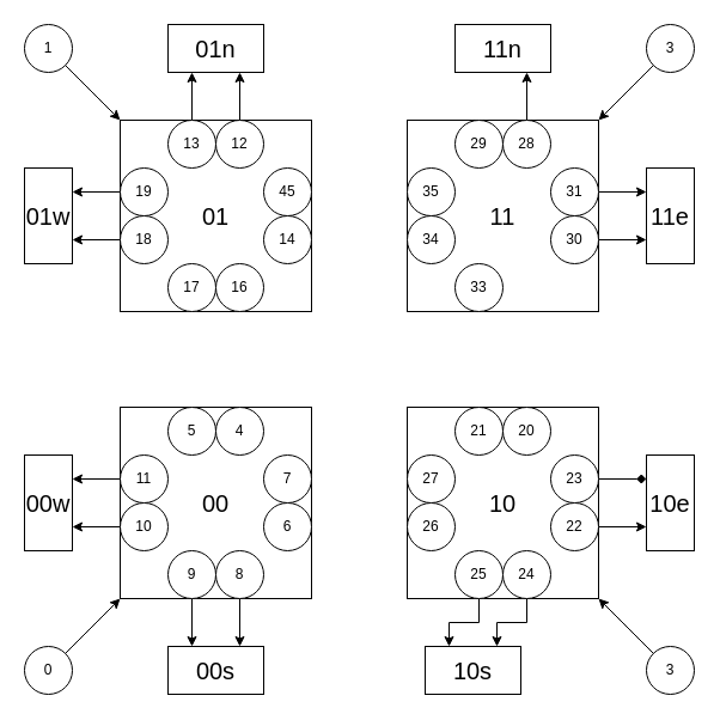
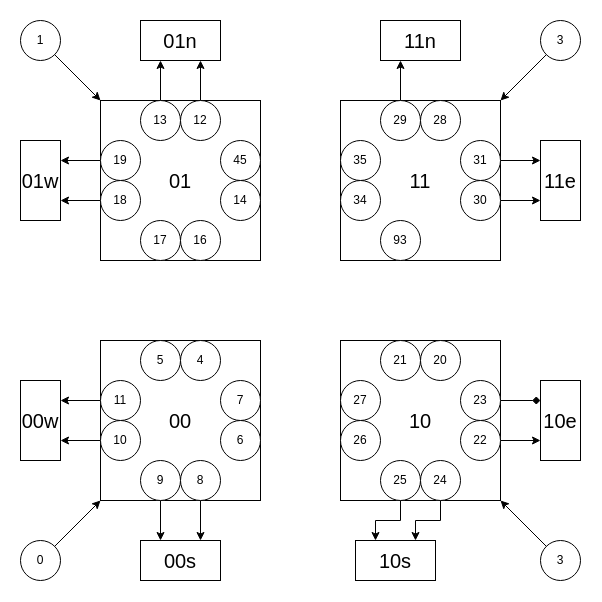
  <mxCell id="0" />
  <mxCell id="1" parent="0" />
  <mxCell id="2" value="&lt;font style=&quot;font-size: 20px&quot;&gt;01&lt;/font&gt;" style="whiteSpace=wrap;html=1;aspect=fixed;" vertex="1" parent="1"><mxGeometry x="100" y="100" width="160" height="160" as="geometry" /></mxCell>
  <mxCell id="3" style="edgeStyle=orthogonalEdgeStyle;rounded=0;orthogonalLoop=1;jettySize=auto;html=1;exitX=0.5;exitY=0;exitDx=0;exitDy=0;entryX=0.25;entryY=1;entryDx=0;entryDy=0;fontSize=20;" edge="1" parent="1" source="4" target="65"><mxGeometry relative="1" as="geometry" /></mxCell>
  <mxCell id="4" value="13" style="ellipse;whiteSpace=wrap;html=1;aspect=fixed;" vertex="1" parent="1"><mxGeometry x="140" y="100" width="40" height="40" as="geometry" /></mxCell>
  <mxCell id="5" style="edgeStyle=orthogonalEdgeStyle;rounded=0;orthogonalLoop=1;jettySize=auto;html=1;exitX=0.5;exitY=0;exitDx=0;exitDy=0;entryX=0.75;entryY=1;entryDx=0;entryDy=0;fontSize=20;" edge="1" parent="1" source="6" target="65"><mxGeometry relative="1" as="geometry" /></mxCell>
  <mxCell id="6" value="12" style="ellipse;whiteSpace=wrap;html=1;aspect=fixed;" vertex="1" parent="1"><mxGeometry x="180" y="100" width="40" height="40" as="geometry" /></mxCell>
  <mxCell id="7" value="17" style="ellipse;whiteSpace=wrap;html=1;aspect=fixed;" vertex="1" parent="1"><mxGeometry x="140" y="220" width="40" height="40" as="geometry" /></mxCell>
  <mxCell id="8" value="16" style="ellipse;whiteSpace=wrap;html=1;aspect=fixed;" vertex="1" parent="1"><mxGeometry x="180" y="220" width="40" height="40" as="geometry" /></mxCell>
  <mxCell id="9" style="edgeStyle=orthogonalEdgeStyle;rounded=0;orthogonalLoop=1;jettySize=auto;html=1;exitX=0;exitY=0.5;exitDx=0;exitDy=0;entryX=1;entryY=0.25;entryDx=0;entryDy=0;fontSize=20;" edge="1" parent="1" source="10" target="64"><mxGeometry relative="1" as="geometry" /></mxCell>
  <mxCell id="10" value="19" style="ellipse;whiteSpace=wrap;html=1;aspect=fixed;" vertex="1" parent="1"><mxGeometry x="100" y="140" width="40" height="40" as="geometry" /></mxCell>
  <mxCell id="11" style="edgeStyle=orthogonalEdgeStyle;rounded=0;orthogonalLoop=1;jettySize=auto;html=1;exitX=0;exitY=0.5;exitDx=0;exitDy=0;entryX=1;entryY=0.75;entryDx=0;entryDy=0;fontSize=20;" edge="1" parent="1" source="12" target="64"><mxGeometry relative="1" as="geometry" /></mxCell>
  <mxCell id="12" value="18" style="ellipse;whiteSpace=wrap;html=1;aspect=fixed;" vertex="1" parent="1"><mxGeometry x="100" y="180" width="40" height="40" as="geometry" /></mxCell>
  <mxCell id="13" value="45" style="ellipse;whiteSpace=wrap;html=1;aspect=fixed;" vertex="1" parent="1"><mxGeometry x="220" y="140" width="40" height="40" as="geometry" /></mxCell>
  <mxCell id="14" value="14" style="ellipse;whiteSpace=wrap;html=1;aspect=fixed;" vertex="1" parent="1"><mxGeometry x="220" y="180" width="40" height="40" as="geometry" /></mxCell>
  <mxCell id="15" value="&lt;font style=&quot;font-size: 20px&quot;&gt;11&lt;/font&gt;" style="whiteSpace=wrap;html=1;aspect=fixed;" vertex="1" parent="1"><mxGeometry x="340" y="100" width="160" height="160" as="geometry" /></mxCell>
+ <mxCell id="16" style="edgeStyle=orthogonalEdgeStyle;rounded=0;orthogonalLoop=1;jettySize=auto;html=1;exitX=0.5;exitY=0;exitDx=0;exitDy=0;entryX=0.25;entryY=1;entryDx=0;entryDy=0;fontSize=20;" edge="1" parent="1" source="17" target="66"><mxGeometry relative="1" as="geometry" /></mxCell>
  <mxCell id="17" value="29" style="ellipse;whiteSpace=wrap;html=1;aspect=fixed;" vertex="1" parent="1"><mxGeometry x="380" y="100" width="40" height="40" as="geometry" /></mxCell>
- <mxCell id="18" style="edgeStyle=orthogonalEdgeStyle;rounded=0;orthogonalLoop=1;jettySize=auto;html=1;exitX=0.5;exitY=0;exitDx=0;exitDy=0;entryX=0.75;entryY=1;entryDx=0;entryDy=0;fontSize=20;" edge="1" parent="1" source="19" target="66"><mxGeometry relative="1" as="geometry" /></mxCell>
  <mxCell id="19" value="28" style="ellipse;whiteSpace=wrap;html=1;aspect=fixed;" vertex="1" parent="1"><mxGeometry x="420" y="100" width="40" height="40" as="geometry" /></mxCell>
- <mxCell id="20" value="33" style="ellipse;whiteSpace=wrap;html=1;aspect=fixed;" vertex="1" parent="1"><mxGeometry x="380" y="220" width="40" height="40" as="geometry" /></mxCell>
+ <mxCell id="20" value="93" style="ellipse;whiteSpace=wrap;html=1;aspect=fixed;" vertex="1" parent="1"><mxGeometry x="380" y="220" width="40" height="40" as="geometry" /></mxCell>
  <mxCell id="21" value="35" style="ellipse;whiteSpace=wrap;html=1;aspect=fixed;" vertex="1" parent="1"><mxGeometry x="340" y="140" width="40" height="40" as="geometry" /></mxCell>
  <mxCell id="22" value="34" style="ellipse;whiteSpace=wrap;html=1;aspect=fixed;" vertex="1" parent="1"><mxGeometry x="340" y="180" width="40" height="40" as="geometry" /></mxCell>
  <mxCell id="23" style="edgeStyle=orthogonalEdgeStyle;rounded=0;orthogonalLoop=1;jettySize=auto;html=1;exitX=1;exitY=0.5;exitDx=0;exitDy=0;entryX=0;entryY=0.25;entryDx=0;entryDy=0;fontSize=20;" edge="1" parent="1" source="24" target="68"><mxGeometry relative="1" as="geometry" /></mxCell>
  <mxCell id="24" value="31" style="ellipse;whiteSpace=wrap;html=1;aspect=fixed;" vertex="1" parent="1"><mxGeometry x="460" y="140" width="40" height="40" as="geometry" /></mxCell>
  <mxCell id="25" style="edgeStyle=orthogonalEdgeStyle;rounded=0;orthogonalLoop=1;jettySize=auto;html=1;exitX=1;exitY=0.5;exitDx=0;exitDy=0;entryX=0;entryY=0.75;entryDx=0;entryDy=0;fontSize=20;" edge="1" parent="1" source="26" target="68"><mxGeometry relative="1" as="geometry" /></mxCell>
  <mxCell id="26" value="30" style="ellipse;whiteSpace=wrap;html=1;aspect=fixed;" vertex="1" parent="1"><mxGeometry x="460" y="180" width="40" height="40" as="geometry" /></mxCell>
  <mxCell id="27" value="&lt;font style=&quot;font-size: 20px&quot;&gt;00&lt;/font&gt;" style="whiteSpace=wrap;html=1;aspect=fixed;" vertex="1" parent="1"><mxGeometry x="100" y="340" width="160" height="160" as="geometry" /></mxCell>
  <mxCell id="28" value="5" style="ellipse;whiteSpace=wrap;html=1;aspect=fixed;" vertex="1" parent="1"><mxGeometry x="140" y="340" width="40" height="40" as="geometry" /></mxCell>
  <mxCell id="29" value="4" style="ellipse;whiteSpace=wrap;html=1;aspect=fixed;" vertex="1" parent="1"><mxGeometry x="180" y="340" width="40" height="40" as="geometry" /></mxCell>
  <mxCell id="30" style="edgeStyle=orthogonalEdgeStyle;rounded=0;orthogonalLoop=1;jettySize=auto;html=1;exitX=0.5;exitY=1;exitDx=0;exitDy=0;entryX=0.25;entryY=0;entryDx=0;entryDy=0;fontSize=20;" edge="1" parent="1" source="31" target="61"><mxGeometry relative="1" as="geometry" /></mxCell>
  <mxCell id="31" value="9" style="ellipse;whiteSpace=wrap;html=1;aspect=fixed;" vertex="1" parent="1"><mxGeometry x="140" y="460" width="40" height="40" as="geometry" /></mxCell>
  <mxCell id="32" style="edgeStyle=orthogonalEdgeStyle;rounded=0;orthogonalLoop=1;jettySize=auto;html=1;exitX=0.5;exitY=1;exitDx=0;exitDy=0;entryX=0.75;entryY=0;entryDx=0;entryDy=0;fontSize=20;" edge="1" parent="1" source="33" target="61"><mxGeometry relative="1" as="geometry" /></mxCell>
  <mxCell id="33" value="8" style="ellipse;whiteSpace=wrap;html=1;aspect=fixed;" vertex="1" parent="1"><mxGeometry x="180" y="460" width="40" height="40" as="geometry" /></mxCell>
  <mxCell id="34" style="edgeStyle=orthogonalEdgeStyle;rounded=0;orthogonalLoop=1;jettySize=auto;html=1;exitX=0;exitY=0.5;exitDx=0;exitDy=0;entryX=1;entryY=0.25;entryDx=0;entryDy=0;fontSize=20;" edge="1" parent="1" source="35" target="63"><mxGeometry relative="1" as="geometry" /></mxCell>
  <mxCell id="35" value="11" style="ellipse;whiteSpace=wrap;html=1;aspect=fixed;" vertex="1" parent="1"><mxGeometry x="100" y="380" width="40" height="40" as="geometry" /></mxCell>
  <mxCell id="36" style="edgeStyle=orthogonalEdgeStyle;rounded=0;orthogonalLoop=1;jettySize=auto;html=1;exitX=0;exitY=0.5;exitDx=0;exitDy=0;entryX=1;entryY=0.75;entryDx=0;entryDy=0;fontSize=20;" edge="1" parent="1" source="37" target="63"><mxGeometry relative="1" as="geometry" /></mxCell>
  <mxCell id="37" value="10" style="ellipse;whiteSpace=wrap;html=1;aspect=fixed;" vertex="1" parent="1"><mxGeometry x="100" y="420" width="40" height="40" as="geometry" /></mxCell>
  <mxCell id="38" value="7" style="ellipse;whiteSpace=wrap;html=1;aspect=fixed;" vertex="1" parent="1"><mxGeometry x="220" y="380" width="40" height="40" as="geometry" /></mxCell>
  <mxCell id="39" value="6" style="ellipse;whiteSpace=wrap;html=1;aspect=fixed;" vertex="1" parent="1"><mxGeometry x="220" y="420" width="40" height="40" as="geometry" /></mxCell>
  <mxCell id="40" value="&lt;font style=&quot;font-size: 20px&quot;&gt;10&lt;/font&gt;" style="whiteSpace=wrap;html=1;aspect=fixed;" vertex="1" parent="1"><mxGeometry x="340" y="340" width="160" height="160" as="geometry" /></mxCell>
  <mxCell id="41" value="21" style="ellipse;whiteSpace=wrap;html=1;aspect=fixed;" vertex="1" parent="1"><mxGeometry x="380" y="340" width="40" height="40" as="geometry" /></mxCell>
  <mxCell id="42" value="20" style="ellipse;whiteSpace=wrap;html=1;aspect=fixed;" vertex="1" parent="1"><mxGeometry x="420" y="340" width="40" height="40" as="geometry" /></mxCell>
  <mxCell id="43" style="edgeStyle=orthogonalEdgeStyle;rounded=0;orthogonalLoop=1;jettySize=auto;html=1;exitX=0.5;exitY=1;exitDx=0;exitDy=0;entryX=0.25;entryY=0;entryDx=0;entryDy=0;fontSize=20;" edge="1" parent="1" source="44" target="62"><mxGeometry relative="1" as="geometry" /></mxCell>
  <mxCell id="44" value="25" style="ellipse;whiteSpace=wrap;html=1;aspect=fixed;" vertex="1" parent="1"><mxGeometry x="380" y="460" width="40" height="40" as="geometry" /></mxCell>
  <mxCell id="45" style="edgeStyle=orthogonalEdgeStyle;rounded=0;orthogonalLoop=1;jettySize=auto;html=1;exitX=0.5;exitY=1;exitDx=0;exitDy=0;entryX=0.75;entryY=0;entryDx=0;entryDy=0;fontSize=20;" edge="1" parent="1" source="46" target="62"><mxGeometry relative="1" as="geometry" /></mxCell>
  <mxCell id="46" value="24" style="ellipse;whiteSpace=wrap;html=1;aspect=fixed;" vertex="1" parent="1"><mxGeometry x="420" y="460" width="40" height="40" as="geometry" /></mxCell>
  <mxCell id="47" value="27" style="ellipse;whiteSpace=wrap;html=1;aspect=fixed;" vertex="1" parent="1"><mxGeometry x="340" y="380" width="40" height="40" as="geometry" /></mxCell>
  <mxCell id="48" value="26" style="ellipse;whiteSpace=wrap;html=1;aspect=fixed;" vertex="1" parent="1"><mxGeometry x="340" y="420" width="40" height="40" as="geometry" /></mxCell>
  <mxCell id="49" style="edgeStyle=orthogonalEdgeStyle;rounded=0;orthogonalLoop=1;jettySize=auto;html=1;exitX=1;exitY=0.5;exitDx=0;exitDy=0;entryX=0;entryY=0.25;entryDx=0;entryDy=0;fontSize=20;endArrow=diamond;" edge="1" parent="1" source="50" target="67"><mxGeometry relative="1" as="geometry" /></mxCell>
  <mxCell id="50" value="23" style="ellipse;whiteSpace=wrap;html=1;aspect=fixed;" vertex="1" parent="1"><mxGeometry x="460" y="380" width="40" height="40" as="geometry" /></mxCell>
  <mxCell id="51" style="edgeStyle=orthogonalEdgeStyle;rounded=0;orthogonalLoop=1;jettySize=auto;html=1;exitX=1;exitY=0.5;exitDx=0;exitDy=0;entryX=0;entryY=0.75;entryDx=0;entryDy=0;fontSize=20;" edge="1" parent="1" source="52" target="67"><mxGeometry relative="1" as="geometry" /></mxCell>
  <mxCell id="52" value="22" style="ellipse;whiteSpace=wrap;html=1;aspect=fixed;" vertex="1" parent="1"><mxGeometry x="460" y="420" width="40" height="40" as="geometry" /></mxCell>
  <mxCell id="53" value="1" style="ellipse;whiteSpace=wrap;html=1;aspect=fixed;fontSize=12;" vertex="1" parent="1"><mxGeometry x="20" y="20" width="40" height="40" as="geometry" /></mxCell>
  <mxCell id="54" value="" style="endArrow=classic;html=1;rounded=0;fontSize=12;exitX=1;exitY=1;exitDx=0;exitDy=0;entryX=0;entryY=0;entryDx=0;entryDy=0;" edge="1" parent="1" source="53" target="2"><mxGeometry width="50" height="50" relative="1" as="geometry"><mxPoint x="290" y="190" as="sourcePoint" /><mxPoint x="340" y="140" as="targetPoint" /></mxGeometry></mxCell>
  <mxCell id="55" value="0" style="ellipse;whiteSpace=wrap;html=1;aspect=fixed;fontSize=12;" vertex="1" parent="1"><mxGeometry x="20" y="540" width="40" height="40" as="geometry" /></mxCell>
  <mxCell id="56" value="" style="endArrow=classic;html=1;rounded=0;fontSize=12;exitX=1;exitY=0;exitDx=0;exitDy=0;entryX=0;entryY=1;entryDx=0;entryDy=0;" edge="1" parent="1" source="55" target="27"><mxGeometry width="50" height="50" relative="1" as="geometry"><mxPoint x="290" y="710" as="sourcePoint" /><mxPoint x="100" y="620" as="targetPoint" /></mxGeometry></mxCell>
  <mxCell id="57" value="3" style="ellipse;whiteSpace=wrap;html=1;aspect=fixed;fontSize=12;" vertex="1" parent="1"><mxGeometry x="540" y="20" width="40" height="40" as="geometry" /></mxCell>
  <mxCell id="58" value="" style="endArrow=classic;html=1;rounded=0;fontSize=12;exitX=0;exitY=1;exitDx=0;exitDy=0;entryX=1;entryY=0;entryDx=0;entryDy=0;" edge="1" parent="1" source="57" target="15"><mxGeometry width="50" height="50" relative="1" as="geometry"><mxPoint x="64.142" y="64.142" as="sourcePoint" /><mxPoint x="110" y="110" as="targetPoint" /></mxGeometry></mxCell>
  <mxCell id="59" value="3" style="ellipse;whiteSpace=wrap;html=1;aspect=fixed;fontSize=12;" vertex="1" parent="1"><mxGeometry x="540" y="540" width="40" height="40" as="geometry" /></mxCell>
  <mxCell id="60" value="" style="endArrow=classic;html=1;rounded=0;fontSize=12;exitX=0;exitY=0;exitDx=0;exitDy=0;entryX=1;entryY=1;entryDx=0;entryDy=0;" edge="1" parent="1" source="59" target="40"><mxGeometry width="50" height="50" relative="1" as="geometry"><mxPoint x="64.142" y="584.142" as="sourcePoint" /><mxPoint x="500" y="620" as="targetPoint" /></mxGeometry></mxCell>
  <mxCell id="61" value="&lt;font style=&quot;font-size: 20px&quot;&gt;00s&lt;/font&gt;" style="rounded=0;whiteSpace=wrap;html=1;fontSize=12;" vertex="1" parent="1"><mxGeometry x="140" y="540" width="80" height="40" as="geometry" /></mxCell>
  <mxCell id="62" value="&lt;font style=&quot;font-size: 20px&quot;&gt;10s&lt;/font&gt;" style="rounded=0;whiteSpace=wrap;html=1;fontSize=12;" vertex="1" parent="1"><mxGeometry x="355" y="540" width="80" height="40" as="geometry" /></mxCell>
  <mxCell id="63" value="&lt;font style=&quot;font-size: 20px&quot;&gt;00w&lt;/font&gt;" style="rounded=0;whiteSpace=wrap;html=1;fontSize=12;" vertex="1" parent="1"><mxGeometry x="20" y="380" width="40" height="80" as="geometry" /></mxCell>
  <mxCell id="64" value="&lt;font style=&quot;font-size: 20px&quot;&gt;01w&lt;/font&gt;" style="rounded=0;whiteSpace=wrap;html=1;fontSize=12;" vertex="1" parent="1"><mxGeometry x="20" y="140" width="40" height="80" as="geometry" /></mxCell>
  <mxCell id="65" value="&lt;font style=&quot;font-size: 20px&quot;&gt;01n&lt;/font&gt;" style="rounded=0;whiteSpace=wrap;html=1;fontSize=12;" vertex="1" parent="1"><mxGeometry x="140" y="20" width="80" height="40" as="geometry" /></mxCell>
  <mxCell id="66" value="&lt;font style=&quot;font-size: 20px&quot;&gt;11n&lt;/font&gt;" style="rounded=0;whiteSpace=wrap;html=1;fontSize=12;" vertex="1" parent="1"><mxGeometry x="380" y="20" width="80" height="40" as="geometry" /></mxCell>
  <mxCell id="67" value="&lt;font style=&quot;font-size: 20px&quot;&gt;10e&lt;/font&gt;" style="rounded=0;whiteSpace=wrap;html=1;fontSize=12;" vertex="1" parent="1"><mxGeometry x="540" y="380" width="40" height="80" as="geometry" /></mxCell>
  <mxCell id="68" value="&lt;font style=&quot;font-size: 20px&quot;&gt;11e&lt;/font&gt;" style="rounded=0;whiteSpace=wrap;html=1;fontSize=12;" vertex="1" parent="1"><mxGeometry x="540" y="140" width="40" height="80" as="geometry" /></mxCell>
